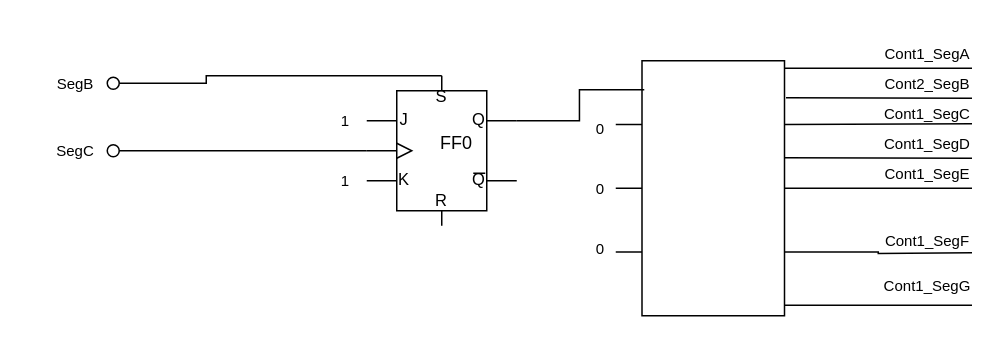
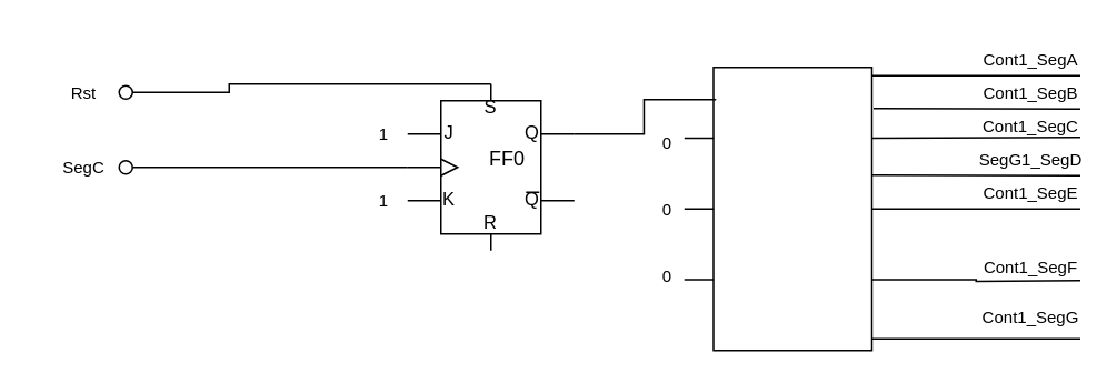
  <mxCell id="0" />
  <mxCell id="1" parent="0" />
  <mxCell id="2" value="" style="verticalLabelPosition=bottom;shadow=0;dashed=0;align=center;html=1;verticalAlign=top;shape=mxgraph.electrical.logic_gates.jk_flip-flop_with_sr;" parent="1" vertex="1"><mxGeometry x="244" y="50" width="100" height="100" as="geometry" /></mxCell>
  <mxCell id="3" value="" style="verticalLabelPosition=bottom;shadow=0;dashed=0;align=center;html=1;verticalAlign=top;shape=mxgraph.electrical.logic_gates.inverting_contact;" parent="1" vertex="1"><mxGeometry x="70" y="95" width="10" height="10" as="geometry" /></mxCell>
  <mxCell id="4" value="SegC" style="text;strokeColor=none;align=center;fillColor=none;html=1;verticalAlign=middle;whiteSpace=wrap;rounded=0;fontSize=10;" parent="1" vertex="1"><mxGeometry x="20" y="85" width="60" height="30" as="geometry" /></mxCell>
  <mxCell id="5" value="1" style="text;strokeColor=none;align=center;fillColor=none;html=1;verticalAlign=middle;whiteSpace=wrap;rounded=0;fontSize=10;" parent="1" vertex="1"><mxGeometry x="200" y="105" width="60" height="30" as="geometry" /></mxCell>
  <mxCell id="6" value="1" style="text;strokeColor=none;align=center;fillColor=none;html=1;verticalAlign=middle;whiteSpace=wrap;rounded=0;fontSize=10;" parent="1" vertex="1"><mxGeometry x="200" y="65" width="60" height="30" as="geometry" /></mxCell>
  <mxCell id="7" value="FF0" style="text;strokeColor=none;align=center;fillColor=none;html=1;verticalAlign=middle;whiteSpace=wrap;rounded=0;" parent="1" vertex="1"><mxGeometry x="274" y="80" width="60" height="30" as="geometry" /></mxCell>
  <mxCell id="8" style="edgeStyle=orthogonalEdgeStyle;rounded=0;orthogonalLoop=1;jettySize=auto;html=1;exitX=0;exitY=0;exitDx=0;exitDy=0;endArrow=none;endFill=0;" parent="1" edge="1"><mxGeometry relative="1" as="geometry"><mxPoint x="647.5" y="45" as="targetPoint" /><mxPoint x="487.5" y="45" as="sourcePoint" /><Array as="points"><mxPoint x="602.5" y="45" /></Array></mxGeometry></mxCell>
  <mxCell id="9" style="edgeStyle=orthogonalEdgeStyle;rounded=0;orthogonalLoop=1;jettySize=auto;html=1;exitX=0.25;exitY=0;exitDx=0;exitDy=0;endArrow=none;endFill=0;" parent="1" source="16" edge="1"><mxGeometry relative="1" as="geometry"><mxPoint x="647.5" y="82" as="targetPoint" /></mxGeometry></mxCell>
  <mxCell id="10" style="edgeStyle=orthogonalEdgeStyle;rounded=0;orthogonalLoop=1;jettySize=auto;html=1;exitX=0.5;exitY=0;exitDx=0;exitDy=0;endArrow=none;endFill=0;" parent="1" source="16" edge="1"><mxGeometry relative="1" as="geometry"><mxPoint x="647.5" y="125" as="targetPoint" /></mxGeometry></mxCell>
  <mxCell id="11" style="edgeStyle=orthogonalEdgeStyle;rounded=0;orthogonalLoop=1;jettySize=auto;html=1;exitX=0.75;exitY=0;exitDx=0;exitDy=0;endArrow=none;endFill=0;" parent="1" source="16" edge="1"><mxGeometry relative="1" as="geometry"><mxPoint x="647.5" y="168" as="targetPoint" /></mxGeometry></mxCell>
  <mxCell id="12" style="edgeStyle=orthogonalEdgeStyle;rounded=0;orthogonalLoop=1;jettySize=auto;html=1;exitX=1;exitY=0;exitDx=0;exitDy=0;endArrow=none;endFill=0;" parent="1" edge="1"><mxGeometry relative="1" as="geometry"><mxPoint x="647.5" y="203" as="targetPoint" /><mxPoint x="505" y="207.5" as="sourcePoint" /><Array as="points"><mxPoint x="505" y="202.5" /></Array></mxGeometry></mxCell>
  <mxCell id="13" style="edgeStyle=orthogonalEdgeStyle;rounded=0;orthogonalLoop=1;jettySize=auto;html=1;exitX=0.25;exitY=1;exitDx=0;exitDy=0;endArrow=none;endFill=0;" edge="1" parent="1" source="16"><mxGeometry relative="1" as="geometry"><mxPoint x="410" y="82.562" as="targetPoint" /></mxGeometry></mxCell>
  <mxCell id="14" style="edgeStyle=orthogonalEdgeStyle;rounded=0;orthogonalLoop=1;jettySize=auto;html=1;exitX=0.5;exitY=1;exitDx=0;exitDy=0;endArrow=none;endFill=0;" edge="1" parent="1" source="16"><mxGeometry relative="1" as="geometry"><mxPoint x="410" y="125.062" as="targetPoint" /></mxGeometry></mxCell>
  <mxCell id="15" style="edgeStyle=orthogonalEdgeStyle;rounded=0;orthogonalLoop=1;jettySize=auto;html=1;exitX=0.75;exitY=1;exitDx=0;exitDy=0;endArrow=none;endFill=0;" edge="1" parent="1" source="16"><mxGeometry relative="1" as="geometry"><mxPoint x="410" y="167.562" as="targetPoint" /></mxGeometry></mxCell>
  <mxCell id="16" value="" style="rounded=0;whiteSpace=wrap;html=1;rotation=90;" parent="1" vertex="1"><mxGeometry x="390" y="77.5" width="170" height="95" as="geometry" /></mxCell>
  <mxCell id="17" value="" style="edgeStyle=none;orthogonalLoop=1;jettySize=auto;html=1;rounded=0;endArrow=none;endFill=0;" parent="1" edge="1"><mxGeometry width="80" relative="1" as="geometry"><mxPoint x="523.5" y="64.74" as="sourcePoint" /><mxPoint x="647.5" y="65" as="targetPoint" /><Array as="points" /></mxGeometry></mxCell>
  <mxCell id="18" value="" style="edgeStyle=none;orthogonalLoop=1;jettySize=auto;html=1;rounded=0;endArrow=none;endFill=0;" parent="1" edge="1"><mxGeometry width="80" relative="1" as="geometry"><mxPoint x="522.5" y="104.74" as="sourcePoint" /><mxPoint x="647.5" y="105" as="targetPoint" /><Array as="points" /></mxGeometry></mxCell>
  <mxCell id="19" value="Cont1_SegA" style="text;strokeColor=none;align=center;fillColor=none;html=1;verticalAlign=middle;whiteSpace=wrap;rounded=0;fontSize=10;" parent="1" vertex="1"><mxGeometry x="587.5" y="20" width="60" height="30" as="geometry" /></mxCell>
- <mxCell id="20" value="Cont2_SegB" style="text;strokeColor=none;align=center;fillColor=none;html=1;verticalAlign=middle;whiteSpace=wrap;rounded=0;fontSize=10;" parent="1" vertex="1"><mxGeometry x="587.5" y="40" width="60" height="30" as="geometry" /></mxCell>
+ <mxCell id="20" value="Cont1_SegB" style="text;strokeColor=none;align=center;fillColor=none;html=1;verticalAlign=middle;whiteSpace=wrap;rounded=0;fontSize=10;" parent="1" vertex="1"><mxGeometry x="587.5" y="40" width="60" height="30" as="geometry" /></mxCell>
  <mxCell id="21" value="Cont1_SegC" style="text;strokeColor=none;align=center;fillColor=none;html=1;verticalAlign=middle;whiteSpace=wrap;rounded=0;fontSize=10;" parent="1" vertex="1"><mxGeometry x="587.5" y="60" width="60" height="30" as="geometry" /></mxCell>
- <mxCell id="22" value="Cont1_SegD" style="text;strokeColor=none;align=center;fillColor=none;html=1;verticalAlign=middle;whiteSpace=wrap;rounded=0;fontSize=10;" parent="1" vertex="1"><mxGeometry x="587.5" y="80" width="60" height="30" as="geometry" /></mxCell>
+ <mxCell id="22" value="SegG1_SegD" style="text;strokeColor=none;align=center;fillColor=none;html=1;verticalAlign=middle;whiteSpace=wrap;rounded=0;fontSize=10;" parent="1" vertex="1"><mxGeometry x="587.5" y="80" width="60" height="30" as="geometry" /></mxCell>
  <mxCell id="23" value="Cont1_SegE" style="text;strokeColor=none;align=center;fillColor=none;html=1;verticalAlign=middle;whiteSpace=wrap;rounded=0;fontSize=10;" parent="1" vertex="1"><mxGeometry x="592.5" y="102.5" width="50" height="25" as="geometry" /></mxCell>
  <mxCell id="24" value="Cont1_SegF" style="text;strokeColor=none;align=center;fillColor=none;html=1;verticalAlign=middle;whiteSpace=wrap;rounded=0;fontSize=10;" parent="1" vertex="1"><mxGeometry x="587.5" y="145" width="60" height="30" as="geometry" /></mxCell>
  <mxCell id="25" value="Cont1_SegG" style="text;strokeColor=none;align=center;fillColor=none;html=1;verticalAlign=middle;whiteSpace=wrap;rounded=0;fontSize=10;" parent="1" vertex="1"><mxGeometry x="587.5" y="175" width="60" height="30" as="geometry" /></mxCell>
  <mxCell id="26" style="edgeStyle=orthogonalEdgeStyle;rounded=0;orthogonalLoop=1;jettySize=auto;html=1;exitX=1;exitY=0.3;exitDx=0;exitDy=0;exitPerimeter=0;entryX=0.114;entryY=0.984;entryDx=0;entryDy=0;entryPerimeter=0;endArrow=none;endFill=0;" edge="1" parent="1" source="2" target="16"><mxGeometry relative="1" as="geometry" /></mxCell>
  <mxCell id="27" value="" style="verticalLabelPosition=bottom;shadow=0;dashed=0;align=center;html=1;verticalAlign=top;shape=mxgraph.electrical.logic_gates.inverting_contact;" vertex="1" parent="1"><mxGeometry x="70" y="50" width="10" height="10" as="geometry" /></mxCell>
- <mxCell id="28" value="SegB" style="text;strokeColor=none;align=center;fillColor=none;html=1;verticalAlign=middle;whiteSpace=wrap;rounded=0;fontSize=10;" vertex="1" parent="1"><mxGeometry x="20" y="40" width="60" height="30" as="geometry" /></mxCell>
+ <mxCell id="28" value="Rst" style="text;strokeColor=none;align=center;fillColor=none;html=1;verticalAlign=middle;whiteSpace=wrap;rounded=0;fontSize=10;" vertex="1" parent="1"><mxGeometry x="20" y="40" width="60" height="30" as="geometry" /></mxCell>
  <mxCell id="29" style="edgeStyle=orthogonalEdgeStyle;rounded=0;orthogonalLoop=1;jettySize=auto;html=1;exitX=0.9;exitY=0.5;exitDx=0;exitDy=0;exitPerimeter=0;entryX=0.5;entryY=0;entryDx=0;entryDy=0;entryPerimeter=0;endArrow=none;endFill=0;" edge="1" parent="1" source="27" target="2"><mxGeometry relative="1" as="geometry"><Array as="points"><mxPoint x="137" y="55" /><mxPoint x="137" y="50" /></Array></mxGeometry></mxCell>
  <mxCell id="30" value="0" style="text;strokeColor=none;align=center;fillColor=none;html=1;verticalAlign=middle;whiteSpace=wrap;rounded=0;fontSize=10;" vertex="1" parent="1"><mxGeometry x="370" y="70" width="60" height="30" as="geometry" /></mxCell>
  <mxCell id="31" value="0" style="text;strokeColor=none;align=center;fillColor=none;html=1;verticalAlign=middle;whiteSpace=wrap;rounded=0;fontSize=10;" vertex="1" parent="1"><mxGeometry x="370" y="110" width="60" height="30" as="geometry" /></mxCell>
  <mxCell id="32" value="0" style="text;strokeColor=none;align=center;fillColor=none;html=1;verticalAlign=middle;whiteSpace=wrap;rounded=0;fontSize=10;" vertex="1" parent="1"><mxGeometry x="370" y="150" width="60" height="30" as="geometry" /></mxCell>
  <mxCell id="33" style="edgeStyle=orthogonalEdgeStyle;rounded=0;orthogonalLoop=1;jettySize=auto;html=1;exitX=0;exitY=0.5;exitDx=0;exitDy=0;exitPerimeter=0;entryX=0.9;entryY=0.5;entryDx=0;entryDy=0;entryPerimeter=0;endArrow=none;endFill=0;" edge="1" parent="1" source="2" target="3"><mxGeometry relative="1" as="geometry" /></mxCell>
